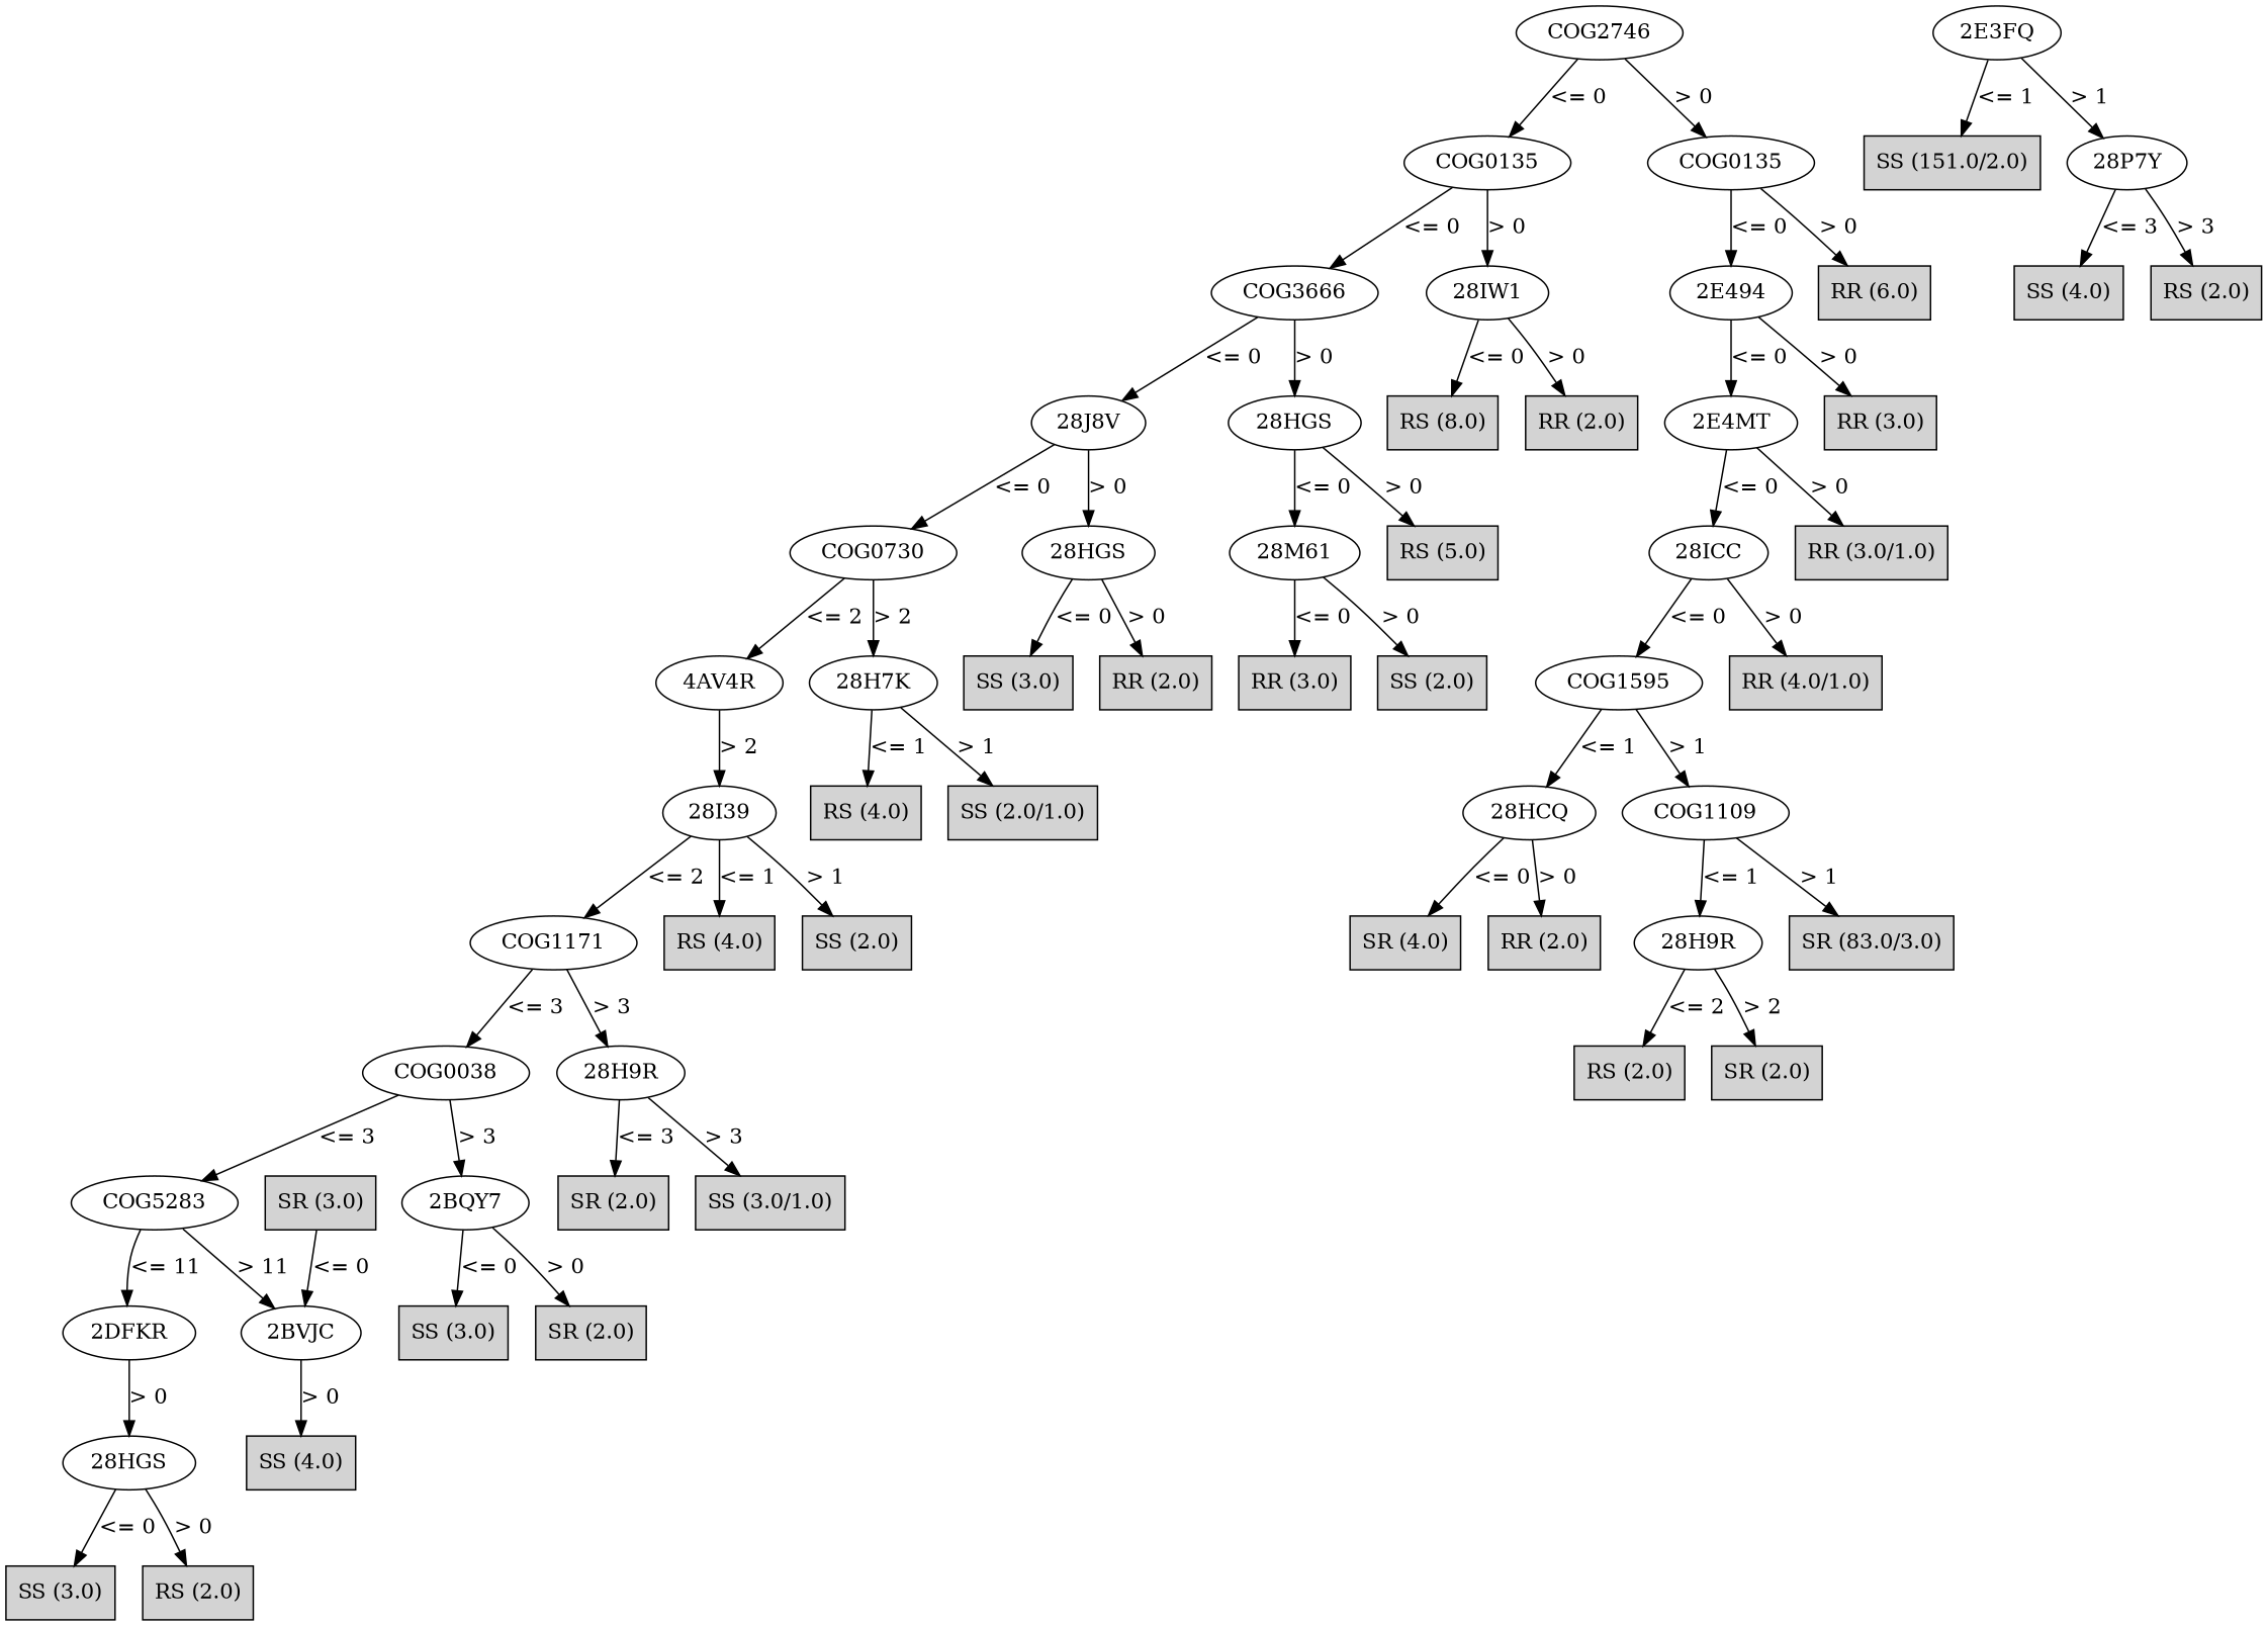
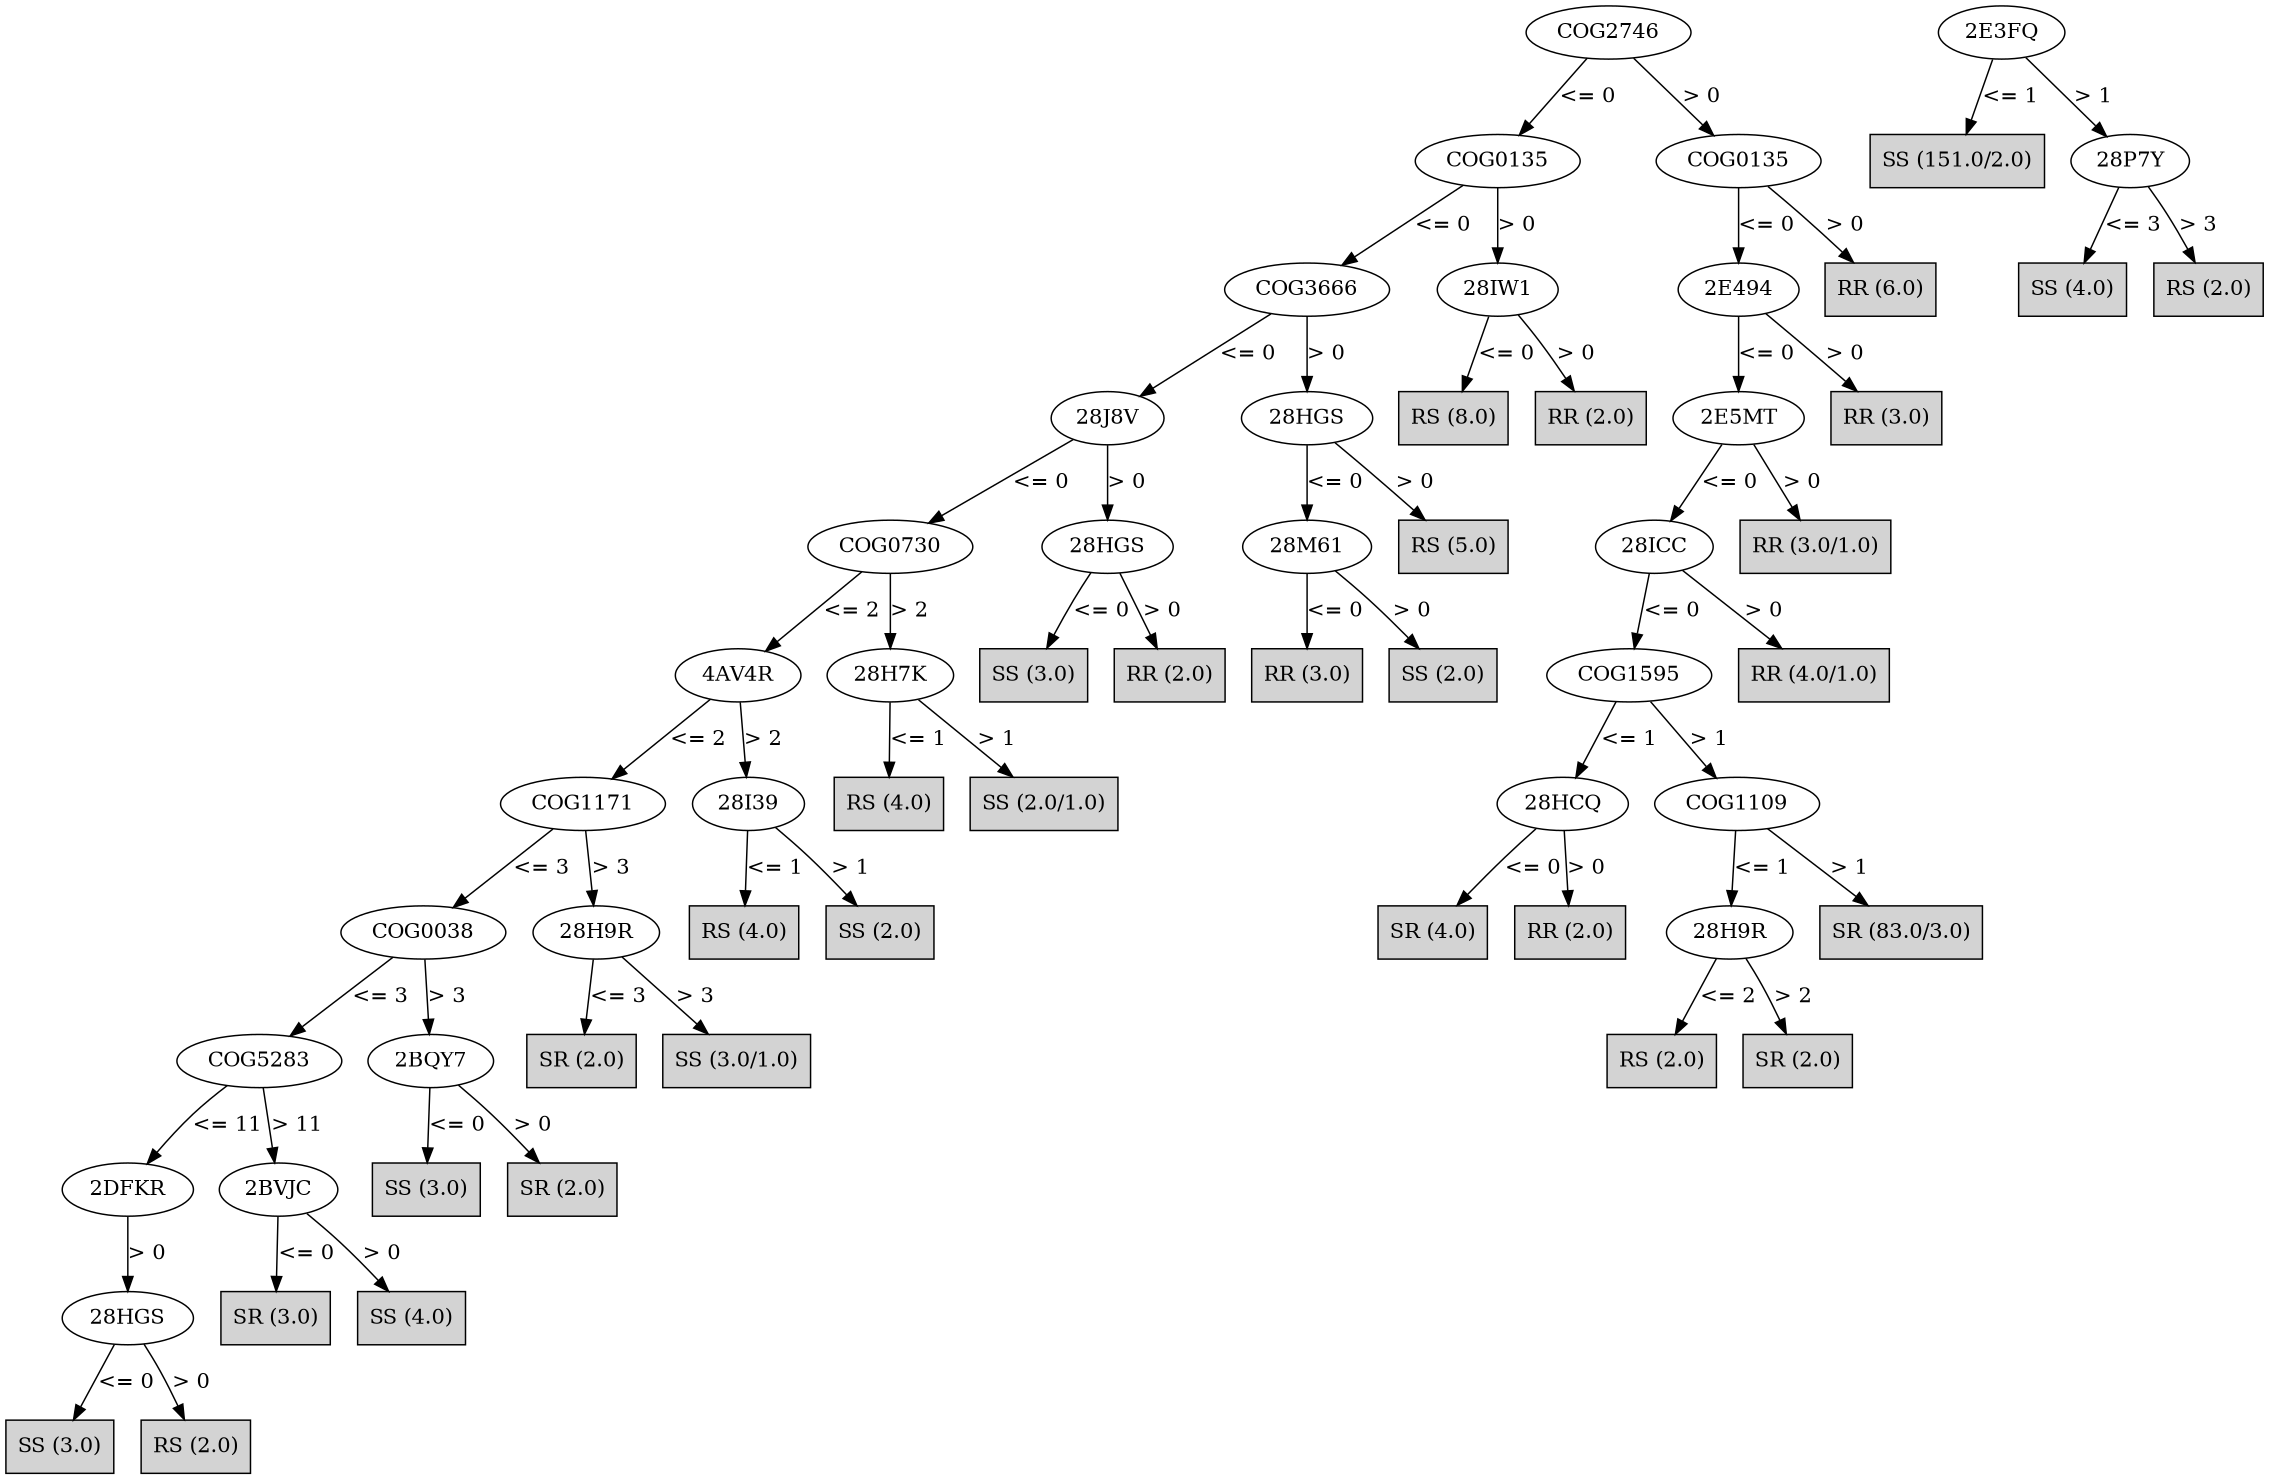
  digraph {
    node [shape=box style=filled]
    n1 [label=COG2746 shape="" style=""]
    n2 [label=COG0135 shape="" style=""]
    n3 [label=COG0135 shape="" style=""]
    n4 [label=COG3666 shape="" style=""]
    n5 [label="28IW1" shape="" style=""]
    n6 [label="2E494" shape="" style=""]
    n7 [label="RR (6.0)"]
    n8 [label="28J8V" shape="" style=""]
    n9 [label="28HGS" shape="" style=""]
    n10 [label="RS (8.0)"]
    n11 [label="RR (2.0)"]
    n12 [label=COG0730 shape="" style=""]
    n13 [label="28HGS" shape="" style=""]
    n14 [label="28M61" shape="" style=""]
    n15 [label="RS (5.0)"]
    n16 [label="4AV4R" shape="" style=""]
    n17 [label="28H7K" shape="" style=""]
    n18 [label="SS (3.0)"]
    n19 [label="RR (2.0)"]
    n20 [label=COG1171 shape="" style=""]
    n21 [label="28I39" shape="" style=""]
    n22 [label="RS (4.0)"]
    n23 [label="SS (2.0/1.0)"]
    n24 [label=COG0038 shape="" style=""]
    n25 [label="28H9R" shape="" style=""]
    n26 [label="RS (4.0)"]
    n27 [label="SS (2.0)"]
    n28 [label=COG5283 shape="" style=""]
    n29 [label="2BQY7" shape="" style=""]
    n30 [label="SR (2.0)"]
    n31 [label="SS (3.0/1.0)"]
    n32 [label="2DFKR" shape="" style=""]
    n33 [label="2BVJC" shape="" style=""]
    n34 [label="SS (3.0)"]
    n35 [label="SR (2.0)"]
    n36 [label="28HGS" shape="" style=""]
    n37 [label="SR (3.0)"]
    n38 [label="SS (4.0)"]
    n39 [label="2E3FQ" shape="" style=""]
    n40 [label="SS (151.0/2.0)"]
    n41 [label="28P7Y" shape="" style=""]
    n42 [label="SS (3.0)"]
    n43 [label="RS (2.0)"]
    n44 [label="SS (4.0)"]
    n45 [label="RS (2.0)"]
    n46 [label="RR (3.0)"]
    n47 [label="SS (2.0)"]
-   n48 [label="2E4MT" shape="" style=""]
+   n48 [label="2E5MT" shape="" style=""]
    n49 [label="RR (3.0)"]
    n50 [label="28ICC" shape="" style=""]
    n51 [label="RR (3.0/1.0)"]
    n52 [label=COG1595 shape="" style=""]
    n53 [label="RR (4.0/1.0)"]
    n54 [label="28HCQ" shape="" style=""]
    n55 [label=COG1109 shape="" style=""]
    n56 [label="SR (4.0)"]
    n57 [label="RR (2.0)"]
    n58 [label="28H9R" shape="" style=""]
    n59 [label="SR (83.0/3.0)"]
    n60 [label="RS (2.0)"]
    n61 [label="SR (2.0)"]
    n1 -> n2 [label="<= 0"]
    n1 -> n3 [label="> 0"]
    n2 -> n4 [label="<= 0"]
    n2 -> n5 [label="> 0"]
    n3 -> n6 [label="<= 0"]
    n3 -> n7 [label="> 0"]
    n4 -> n8 [label="<= 0"]
    n4 -> n9 [label="> 0"]
    n5 -> n10 [label="<= 0"]
    n5 -> n11 [label="> 0"]
    n6 -> n48 [label="<= 0"]
    n6 -> n49 [label="> 0"]
    n8 -> n12 [label="<= 0"]
    n8 -> n13 [label="> 0"]
    n9 -> n14 [label="<= 0"]
    n9 -> n15 [label="> 0"]
    n12 -> n16 [label="<= 2"]
    n12 -> n17 [label="> 2"]
    n13 -> n18 [label="<= 0"]
    n13 -> n19 [label="> 0"]
    n14 -> n46 [label="<= 0"]
    n14 -> n47 [label="> 0"]
-   n21 -> n20 [label="<= 2"]
+   n16 -> n20 [label="<= 2"]
    n16 -> n21 [label="> 2"]
    n17 -> n22 [label="<= 1"]
    n17 -> n23 [label="> 1"]
    n20 -> n24 [label="<= 3"]
    n20 -> n25 [label="> 3"]
    n21 -> n26 [label="<= 1"]
    n21 -> n27 [label="> 1"]
    n24 -> n28 [label="<= 3"]
    n24 -> n29 [label="> 3"]
    n25 -> n30 [label="<= 3"]
    n25 -> n31 [label="> 3"]
    n28 -> n32 [label="<= 11"]
    n28 -> n33 [label="> 11"]
    n29 -> n34 [label="<= 0"]
    n29 -> n35 [label="> 0"]
    n32 -> n36 [label="> 0"]
-   n37 -> n33 [label="<= 0"]
+   n33 -> n37 [label="<= 0"]
    n33 -> n38 [label="> 0"]
    n36 -> n42 [label="<= 0"]
    n36 -> n43 [label="> 0"]
    n39 -> n40 [label="<= 1"]
    n39 -> n41 [label="> 1"]
    n41 -> n44 [label="<= 3"]
    n41 -> n45 [label="> 3"]
    n48 -> n50 [label="<= 0"]
    n48 -> n51 [label="> 0"]
    n50 -> n52 [label="<= 0"]
    n50 -> n53 [label="> 0"]
    n52 -> n54 [label="<= 1"]
    n52 -> n55 [label="> 1"]
    n54 -> n56 [label="<= 0"]
    n54 -> n57 [label="> 0"]
    n55 -> n58 [label="<= 1"]
    n55 -> n59 [label="> 1"]
    n58 -> n60 [label="<= 2"]
    n58 -> n61 [label="> 2"]
  }
